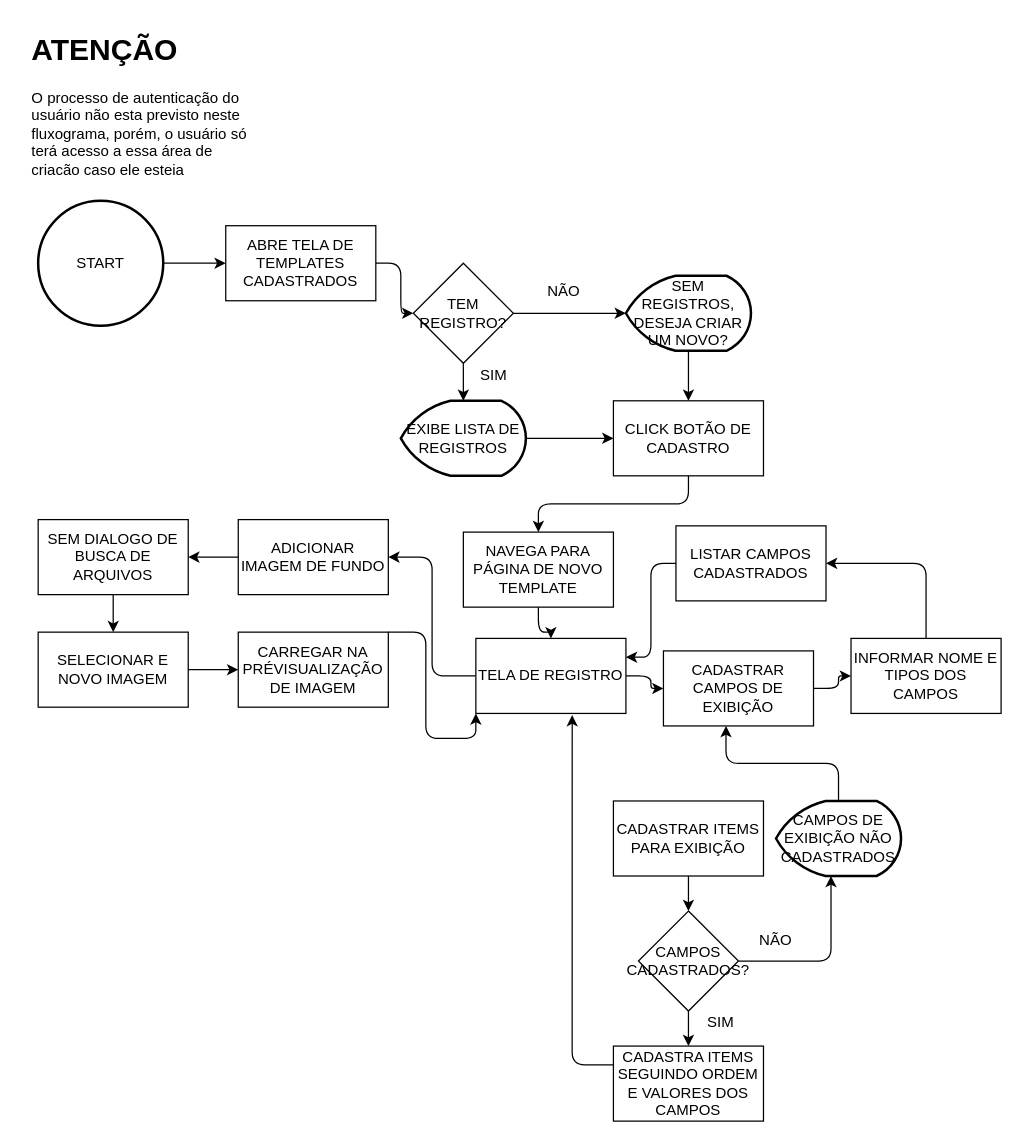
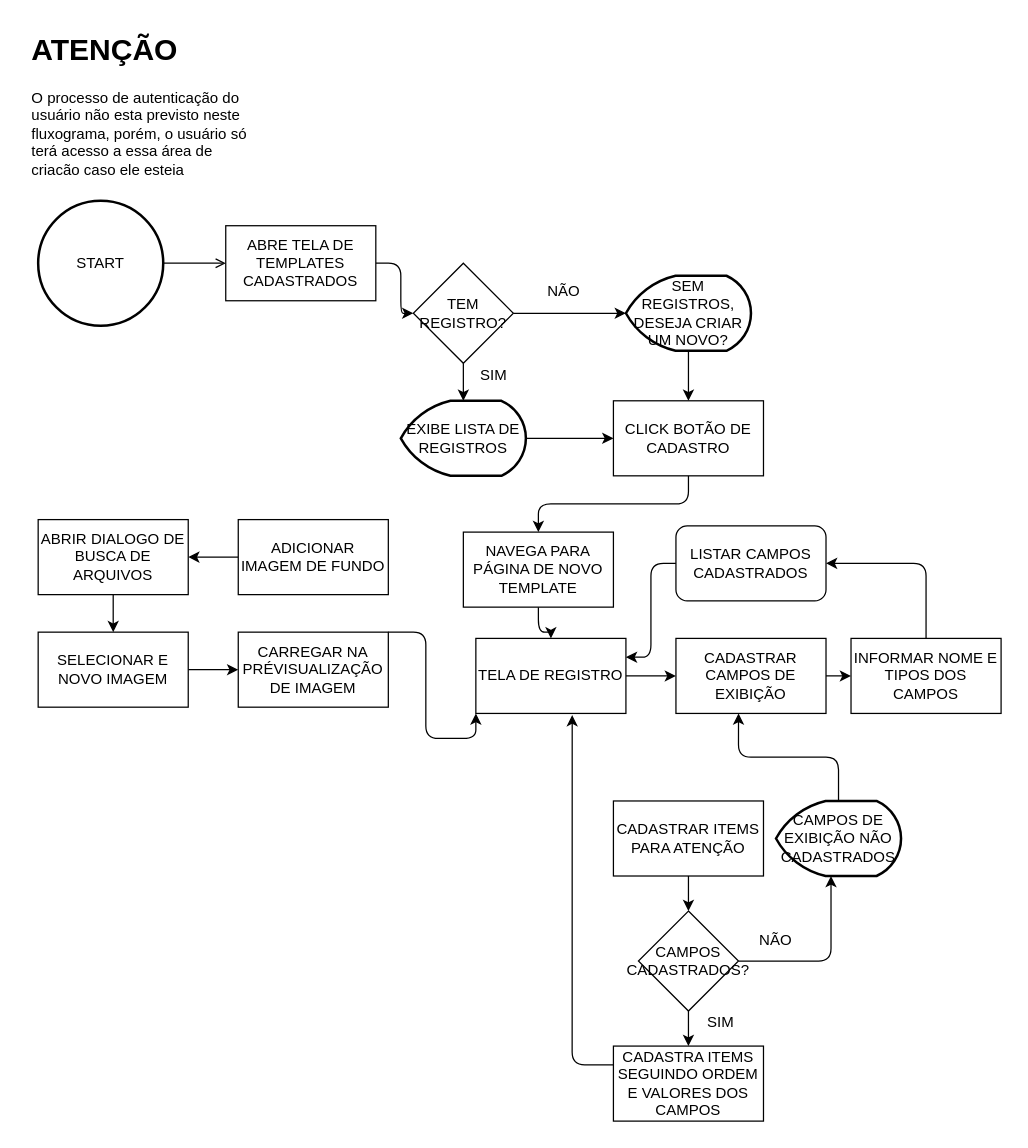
  <mxCell id="0" />
  <mxCell id="1" parent="0" />
  <mxCell id="2" value="&lt;h1&gt;&lt;span&gt;ATENÇÃO&lt;/span&gt;&lt;/h1&gt;&lt;div&gt;&lt;span&gt;O processo de autenticação do usuário não esta previsto neste fluxograma, porém, o usuário só terá acesso a essa área de criação caso ele esteja autenticado e autorizado.&amp;nbsp;&lt;/span&gt;&lt;/div&gt;" style="text;html=1;strokeColor=none;fillColor=none;spacing=5;spacingTop=-20;whiteSpace=wrap;overflow=hidden;" vertex="1" parent="1"><mxGeometry x="20" y="20" width="190" height="120" as="geometry" /></mxCell>
  <mxCell id="3" value="" style="edgeStyle=orthogonalEdgeStyle;orthogonalLoop=1;jettySize=auto;html=1;" edge="1" parent="1" source="4" target="7"><mxGeometry relative="1" as="geometry" /></mxCell>
  <mxCell id="4" value="ABRE TELA DE TEMPLATES CADASTRADOS" style="whiteSpace=wrap;html=1;" vertex="1" parent="1"><mxGeometry x="180" y="180" width="120" height="60" as="geometry" /></mxCell>
  <mxCell id="5" value="" style="edgeStyle=orthogonalEdgeStyle;orthogonalLoop=1;jettySize=auto;html=1;" edge="1" parent="1" source="7" target="19"><mxGeometry relative="1" as="geometry"><mxPoint x="370" y="320" as="targetPoint" /></mxGeometry></mxCell>
  <mxCell id="6" value="" style="edgeStyle=orthogonalEdgeStyle;orthogonalLoop=1;jettySize=auto;html=1;entryX=0;entryY=0.5;entryDx=0;entryDy=0;entryPerimeter=0;" edge="1" parent="1" source="7" target="17"><mxGeometry relative="1" as="geometry"><mxPoint x="470" y="250" as="targetPoint" /><Array as="points"><mxPoint x="500" y="250" /></Array></mxGeometry></mxCell>
  <mxCell id="7" value="TEM REGISTRO?" style="rhombus;whiteSpace=wrap;html=1;" vertex="1" parent="1"><mxGeometry x="330" y="210" width="80" height="80" as="geometry" /></mxCell>
  <mxCell id="8" value="SIM" style="text;html=1;align=center;verticalAlign=middle;resizable=0;points=[];autosize=1;" vertex="1" parent="1"><mxGeometry x="374" y="290" width="40" height="20" as="geometry" /></mxCell>
  <mxCell id="9" style="edgeStyle=orthogonalEdgeStyle;orthogonalLoop=1;jettySize=auto;html=1;exitX=1;exitY=0.5;exitDx=0;exitDy=0;exitPerimeter=0;" edge="1" parent="1" source="19" target="12"><mxGeometry relative="1" as="geometry"><mxPoint x="430" y="350" as="sourcePoint" /></mxGeometry></mxCell>
  <mxCell id="10" value="" style="edgeStyle=orthogonalEdgeStyle;orthogonalLoop=1;jettySize=auto;html=1;" edge="1" parent="1" source="17" target="12"><mxGeometry relative="1" as="geometry"><mxPoint x="530" y="280" as="sourcePoint" /></mxGeometry></mxCell>
  <mxCell id="11" value="" style="edgeStyle=orthogonalEdgeStyle;orthogonalLoop=1;jettySize=auto;html=1;" edge="1" parent="1" source="12" target="14"><mxGeometry relative="1" as="geometry" /></mxCell>
  <mxCell id="12" value="CLICK BOTÃO DE CADASTRO" style="whiteSpace=wrap;html=1;" vertex="1" parent="1"><mxGeometry x="490" y="320" width="120" height="60" as="geometry" /></mxCell>
  <mxCell id="13" value="" style="edgeStyle=orthogonalEdgeStyle;curved=0;rounded=1;sketch=0;orthogonalLoop=1;jettySize=auto;html=1;" edge="1" parent="1" source="14" target="22"><mxGeometry relative="1" as="geometry" /></mxCell>
  <mxCell id="14" value="NAVEGA PARA PÁGINA DE NOVO TEMPLATE" style="whiteSpace=wrap;html=1;" vertex="1" parent="1"><mxGeometry x="370" y="425" width="120" height="60" as="geometry" /></mxCell>
- <mxCell id="15" value="" style="edgeStyle=orthogonalEdgeStyle;curved=0;rounded=1;sketch=0;orthogonalLoop=1;jettySize=auto;html=1;" edge="1" parent="1" source="16" target="4"><mxGeometry relative="1" as="geometry" /></mxCell>
+ <mxCell id="15" value="" style="edgeStyle=orthogonalEdgeStyle;curved=0;rounded=1;sketch=0;orthogonalLoop=1;jettySize=auto;html=1;endArrow=open;" edge="1" parent="1" source="16" target="4"><mxGeometry relative="1" as="geometry" /></mxCell>
  <mxCell id="16" value="START" style="strokeWidth=2;html=1;shape=mxgraph.flowchart.start_2;whiteSpace=wrap;" vertex="1" parent="1"><mxGeometry x="30" y="160" width="100" height="100" as="geometry" /></mxCell>
  <mxCell id="17" value="SEM REGISTROS, DESEJA CRIAR UM NOVO?" style="strokeWidth=2;html=1;shape=mxgraph.flowchart.display;whiteSpace=wrap;" vertex="1" parent="1"><mxGeometry x="500" y="220" width="100" height="60" as="geometry" /></mxCell>
  <mxCell id="18" value="NÃO" style="text;html=1;align=center;verticalAlign=middle;resizable=0;points=[];autosize=1;" vertex="1" parent="1"><mxGeometry x="430" y="223" width="40" height="20" as="geometry" /></mxCell>
  <mxCell id="19" value="&lt;span&gt;EXIBE LISTA DE REGISTROS&lt;/span&gt;" style="strokeWidth=2;html=1;shape=mxgraph.flowchart.display;whiteSpace=wrap;rounded=0;sketch=0;" vertex="1" parent="1"><mxGeometry x="320" y="320" width="100" height="60" as="geometry" /></mxCell>
  <mxCell id="20" value="" style="edgeStyle=orthogonalEdgeStyle;curved=0;rounded=1;sketch=0;orthogonalLoop=1;jettySize=auto;html=1;" edge="1" parent="1" source="22" target="26"><mxGeometry relative="1" as="geometry" /></mxCell>
- <mxCell id="21" style="edgeStyle=orthogonalEdgeStyle;curved=0;rounded=1;sketch=0;orthogonalLoop=1;jettySize=auto;html=1;exitX=0;exitY=0.5;exitDx=0;exitDy=0;entryX=1;entryY=0.5;entryDx=0;entryDy=0;" edge="1" parent="1" source="22" target="24"><mxGeometry relative="1" as="geometry" /></mxCell>
  <mxCell id="22" value="TELA DE REGISTRO" style="whiteSpace=wrap;html=1;" vertex="1" parent="1"><mxGeometry x="380" y="510" width="120" height="60" as="geometry" /></mxCell>
  <mxCell id="23" value="" style="edgeStyle=orthogonalEdgeStyle;curved=0;rounded=1;sketch=0;orthogonalLoop=1;jettySize=auto;html=1;" edge="1" parent="1" source="24" target="39"><mxGeometry relative="1" as="geometry" /></mxCell>
  <mxCell id="24" value="ADICIONAR IMAGEM DE FUNDO" style="whiteSpace=wrap;html=1;" vertex="1" parent="1"><mxGeometry x="190" y="415" width="120" height="60" as="geometry" /></mxCell>
  <mxCell id="25" value="" style="edgeStyle=orthogonalEdgeStyle;curved=0;rounded=1;sketch=0;orthogonalLoop=1;jettySize=auto;html=1;" edge="1" parent="1" source="26" target="45"><mxGeometry relative="1" as="geometry" /></mxCell>
- <mxCell id="26" value="CADASTRAR CAMPOS DE EXIBIÇÃO" style="whiteSpace=wrap;html=1;" vertex="1" parent="1"><mxGeometry x="530" y="520" width="120" height="60" as="geometry" /></mxCell>
+ <mxCell id="26" value="CADASTRAR CAMPOS DE EXIBIÇÃO" style="whiteSpace=wrap;html=1;" vertex="1" parent="1"><mxGeometry x="540" y="510" width="120" height="60" as="geometry" /></mxCell>
  <mxCell id="27" value="" style="edgeStyle=orthogonalEdgeStyle;curved=0;rounded=1;sketch=0;orthogonalLoop=1;jettySize=auto;html=1;" edge="1" parent="1" source="28" target="31"><mxGeometry relative="1" as="geometry" /></mxCell>
- <mxCell id="28" value="CADASTRAR ITEMS PARA EXIBIÇÃO" style="whiteSpace=wrap;html=1;" vertex="1" parent="1"><mxGeometry x="490" y="640" width="120" height="60" as="geometry" /></mxCell>
+ <mxCell id="28" value="CADASTRAR ITEMS PARA ATENÇÃO" style="whiteSpace=wrap;html=1;" vertex="1" parent="1"><mxGeometry x="490" y="640" width="120" height="60" as="geometry" /></mxCell>
  <mxCell id="29" style="edgeStyle=orthogonalEdgeStyle;curved=0;rounded=1;sketch=0;orthogonalLoop=1;jettySize=auto;html=1;exitX=1;exitY=0.5;exitDx=0;exitDy=0;entryX=0.44;entryY=1;entryDx=0;entryDy=0;entryPerimeter=0;" edge="1" parent="1" source="31" target="37"><mxGeometry relative="1" as="geometry" /></mxCell>
  <mxCell id="30" value="" style="edgeStyle=orthogonalEdgeStyle;curved=0;rounded=1;sketch=0;orthogonalLoop=1;jettySize=auto;html=1;" edge="1" parent="1" source="31" target="34"><mxGeometry relative="1" as="geometry" /></mxCell>
  <mxCell id="31" value="CAMPOS CADASTRADOS?" style="rhombus;whiteSpace=wrap;html=1;" vertex="1" parent="1"><mxGeometry x="510" y="728" width="80" height="80" as="geometry" /></mxCell>
  <mxCell id="32" value="NÃO" style="text;html=1;strokeColor=none;fillColor=none;align=center;verticalAlign=middle;whiteSpace=wrap;rounded=0;sketch=0;" vertex="1" parent="1"><mxGeometry x="600" y="742" width="40" height="20" as="geometry" /></mxCell>
  <mxCell id="33" style="edgeStyle=orthogonalEdgeStyle;curved=0;rounded=1;sketch=0;orthogonalLoop=1;jettySize=auto;html=1;exitX=0;exitY=0.25;exitDx=0;exitDy=0;entryX=0.642;entryY=1.022;entryDx=0;entryDy=0;entryPerimeter=0;" edge="1" parent="1" source="34" target="22"><mxGeometry relative="1" as="geometry" /></mxCell>
  <mxCell id="34" value="CADASTRA ITEMS SEGUINDO ORDEM E VALORES DOS CAMPOS" style="whiteSpace=wrap;html=1;" vertex="1" parent="1"><mxGeometry x="490" y="836" width="120" height="60" as="geometry" /></mxCell>
  <mxCell id="35" value="SIM" style="text;html=1;strokeColor=none;fillColor=none;align=center;verticalAlign=middle;whiteSpace=wrap;rounded=0;sketch=0;" vertex="1" parent="1"><mxGeometry x="556" y="807" width="40" height="20" as="geometry" /></mxCell>
  <mxCell id="36" value="" style="edgeStyle=orthogonalEdgeStyle;curved=0;rounded=1;sketch=0;orthogonalLoop=1;jettySize=auto;html=1;entryX=0.417;entryY=1;entryDx=0;entryDy=0;entryPerimeter=0;" edge="1" parent="1" source="37" target="26"><mxGeometry relative="1" as="geometry" /></mxCell>
  <mxCell id="37" value="CAMPOS DE EXIBIÇÃO NÃO CADASTRADOS" style="strokeWidth=2;html=1;shape=mxgraph.flowchart.display;whiteSpace=wrap;rounded=0;sketch=0;" vertex="1" parent="1"><mxGeometry x="620" y="640" width="100" height="60" as="geometry" /></mxCell>
  <mxCell id="38" value="" style="edgeStyle=orthogonalEdgeStyle;curved=0;rounded=1;sketch=0;orthogonalLoop=1;jettySize=auto;html=1;" edge="1" parent="1" source="39" target="41"><mxGeometry relative="1" as="geometry" /></mxCell>
- <mxCell id="39" value="SEM DIALOGO DE BUSCA DE ARQUIVOS" style="whiteSpace=wrap;html=1;" vertex="1" parent="1"><mxGeometry x="30" y="415" width="120" height="60" as="geometry" /></mxCell>
+ <mxCell id="39" value="ABRIR DIALOGO DE BUSCA DE ARQUIVOS" style="whiteSpace=wrap;html=1;" vertex="1" parent="1"><mxGeometry x="30" y="415" width="120" height="60" as="geometry" /></mxCell>
  <mxCell id="40" value="" style="edgeStyle=orthogonalEdgeStyle;curved=0;rounded=1;sketch=0;orthogonalLoop=1;jettySize=auto;html=1;" edge="1" parent="1" source="41" target="43"><mxGeometry relative="1" as="geometry" /></mxCell>
  <mxCell id="41" value="SELECIONAR E NOVO IMAGEM" style="whiteSpace=wrap;html=1;" vertex="1" parent="1"><mxGeometry x="30" y="505" width="120" height="60" as="geometry" /></mxCell>
  <mxCell id="42" style="edgeStyle=orthogonalEdgeStyle;curved=0;rounded=1;sketch=0;orthogonalLoop=1;jettySize=auto;html=1;exitX=1;exitY=0;exitDx=0;exitDy=0;entryX=0;entryY=1;entryDx=0;entryDy=0;" edge="1" parent="1" source="43" target="22"><mxGeometry relative="1" as="geometry"><Array as="points"><mxPoint x="340" y="590" /><mxPoint x="380" y="590" /></Array></mxGeometry></mxCell>
  <mxCell id="43" value="CARREGAR NA PRÉVISUALIZAÇÃO DE IMAGEM" style="whiteSpace=wrap;html=1;" vertex="1" parent="1"><mxGeometry x="190" y="505" width="120" height="60" as="geometry" /></mxCell>
  <mxCell id="44" style="edgeStyle=orthogonalEdgeStyle;curved=0;rounded=1;sketch=0;orthogonalLoop=1;jettySize=auto;html=1;exitX=0.5;exitY=0;exitDx=0;exitDy=0;entryX=1;entryY=0.5;entryDx=0;entryDy=0;" edge="1" parent="1" source="45" target="47"><mxGeometry relative="1" as="geometry" /></mxCell>
  <mxCell id="45" value="INFORMAR NOME E TIPOS DOS CAMPOS" style="whiteSpace=wrap;html=1;" vertex="1" parent="1"><mxGeometry x="680" y="510" width="120" height="60" as="geometry" /></mxCell>
  <mxCell id="46" style="edgeStyle=orthogonalEdgeStyle;curved=0;rounded=1;sketch=0;orthogonalLoop=1;jettySize=auto;html=1;exitX=0;exitY=0.5;exitDx=0;exitDy=0;entryX=1;entryY=0.25;entryDx=0;entryDy=0;" edge="1" parent="1" source="47" target="22"><mxGeometry relative="1" as="geometry" /></mxCell>
- <mxCell id="47" value="LISTAR CAMPOS CADASTRADOS" style="whiteSpace=wrap;html=1;" vertex="1" parent="1"><mxGeometry x="540" y="420" width="120" height="60" as="geometry" /></mxCell>
+ <mxCell id="47" value="LISTAR CAMPOS CADASTRADOS" style="whiteSpace=wrap;html=1;rounded=1;" vertex="1" parent="1"><mxGeometry x="540" y="420" width="120" height="60" as="geometry" /></mxCell>
